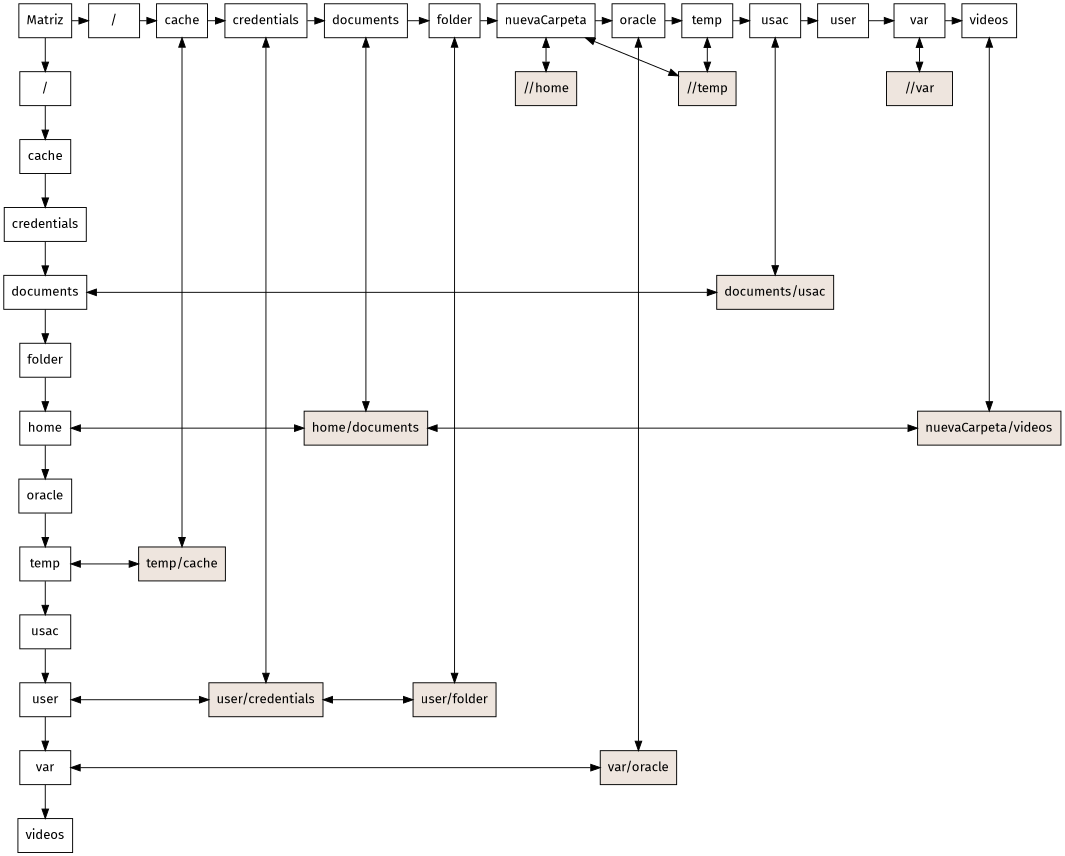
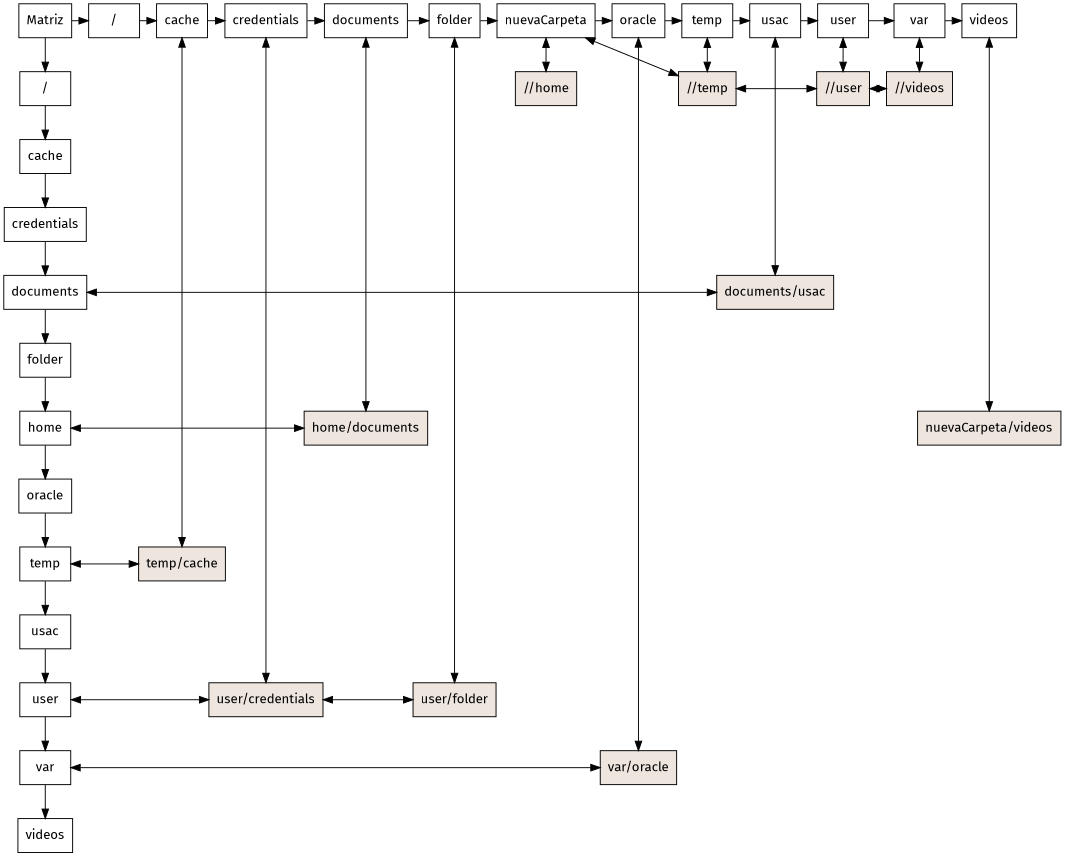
  digraph {
    fontname="Fira Sans"
    node [fontname="Fira Sans" group=1 shape=box]
    edge [fontname="Fira Sans" dir=normal]
    n1 [label=Matriz]
    n2 [group=49 label="/"]
    n3 [group=502 label=cache]
    n4 [group=1168 label=credentials]
    n5 [group=980 label=documents]
    n6 [group=638 label=folder]
    n7 [group=1249 label=nuevaCarpeta]
    n8 [group=632 label=oracle]
    n9 [group=440 label=temp]
    n10 [group=430 label=usac]
    n11 [group=449 label=user]
    n12 [group=331 label=var]
    n13 [group=652 label=videos]
    n14 [label="/"]
    n15 [fillcolor=seashell2 group=49 label="///" style=invis]
    n16 [fillcolor=seashell2 group=1249 label="//home" style=filled]
    n17 [fillcolor=seashell2 group=440 label="//temp" style=filled]
-   n19 [fillcolor=seashell2 group=331 label="//var" style=filled]
+   n18 [fillcolor=seashell2 group=449 label="//user" style=filled]
+   n19 [fillcolor=seashell2 group=331 label="//videos" style=filled]
    n20 [label=documents]
    n21 [fillcolor=seashell2 group=430 label="documents/usac" style=filled]
    n22 [label=home]
    n23 [fillcolor=seashell2 group=980 label="home/documents" style=filled]
    n24 [fillcolor=seashell2 group=652 label="nuevaCarpeta/videos" style=filled]
    n25 [label=temp]
    n26 [fillcolor=seashell2 group=502 label="temp/cache" style=filled]
    n27 [label=user]
    n28 [fillcolor=seashell2 group=1168 label="user/credentials" style=filled]
    n29 [fillcolor=seashell2 group=638 label="user/folder" style=filled]
    n30 [label=var]
    n31 [fillcolor=seashell2 group=632 label="var/oracle" style=filled]
    n32 [label=cache]
    n33 [label=folder]
    n34 [label=oracle]
    n35 [label=usac]
    n36 [label=videos]
    n37 [label=credentials]
    subgraph sub_1 {
      rank=same
      n1
      n2
      n3
      n4
      n5
      n6
      n7
      n8
      n9
      n10
      n11
      n12
      n13
    }
    subgraph sub_2 {
      rank=same
      n14
      n15
      n16
      n17
+     n18
      n19
    }
    subgraph sub_3 {
      rank=same
      n20
      n21
    }
    subgraph sub_4 {
      rank=same
      n22
      n23
      n24
    }
    subgraph sub_5 {
      rank=same
      n25
      n26
    }
    subgraph sub_6 {
      rank=same
      n27
      n28
      n29
    }
    subgraph sub_7 {
      rank=same
      n30
      n31
    }
    n1 -> n2 [dir=""]
    n1 -> n14 [dir=""]
    n2 -> n3
    n2 -> n15 [style=invis dir=""]
    n3 -> n4
    n3 -> n26 [dir=both]
    n4 -> n5
    n4 -> n28 [dir=both]
    n5 -> n6
    n5 -> n23 [dir=both]
    n6 -> n7
    n6 -> n29 [dir=both]
    n7 -> n8
    n7 -> n16 [dir=both]
    n7 -> n17 [dir=both]
    n8 -> n9
    n8 -> n31 [dir=both]
    n9 -> n10
    n9 -> n17 [dir=both]
    n10 -> n11
    n10 -> n21 [dir=both]
    n11 -> n12
+   n11 -> n18 [dir=both]
    n12 -> n13
    n12 -> n19 [dir=both]
    n13 -> n24 [dir=both]
    n14 -> n15 [style=invis dir=""]
    n14 -> n32
+   n17 -> n18 [dir=both]
+   n18 -> n19 [dir=both]
    n20 -> n21 [dir=both]
    n20 -> n33
    n22 -> n23 [dir=both]
    n22 -> n34
-   n23 -> n24 [dir=both]
    n25 -> n26 [dir=both]
    n25 -> n35
    n27 -> n28 [dir=both]
    n27 -> n30
    n28 -> n29 [dir=both]
    n30 -> n31 [dir=both]
    n30 -> n36
    n32 -> n37
    n33 -> n22
    n34 -> n25
    n35 -> n27
    n37 -> n20
  }
